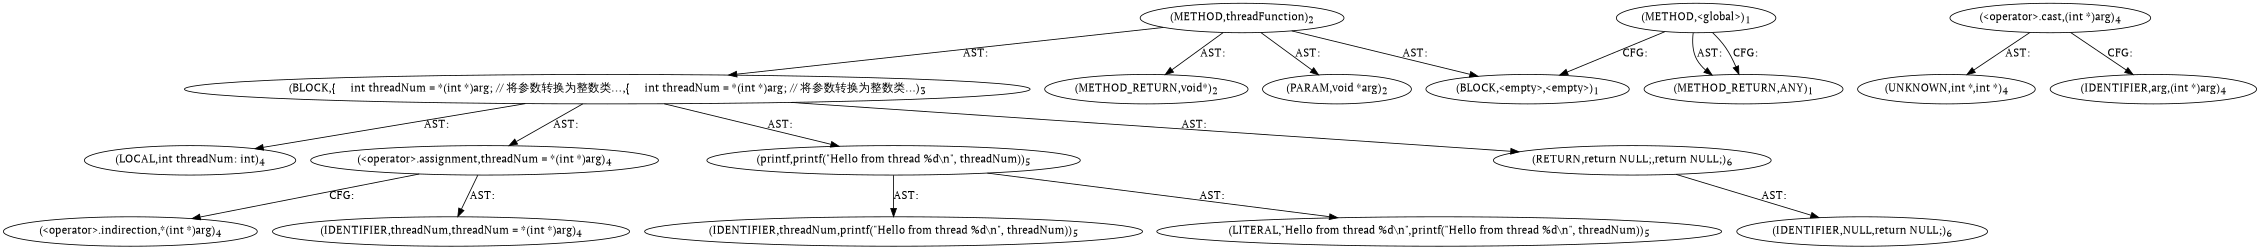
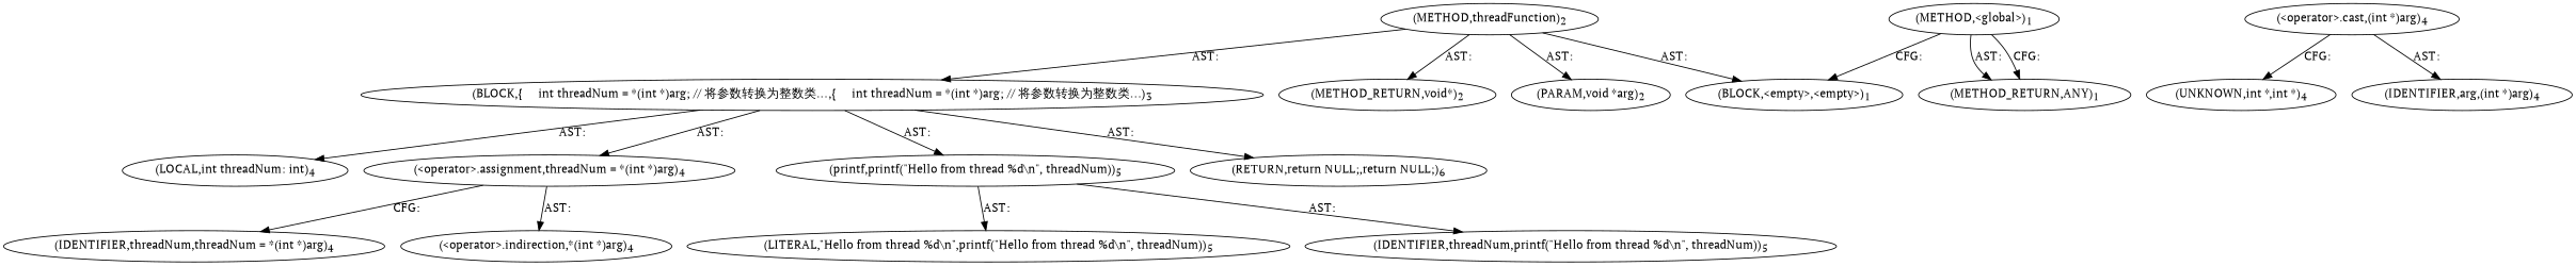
  digraph {
    fontname="PT Serif"
    node [fontname="PT Serif"]
    edge [fontname="PT Serif"]
    n1 [label=<(METHOD,&lt;global&gt;)<SUB>1</SUB>>]
    n2 [label=<(BLOCK,&lt;empty&gt;,&lt;empty&gt;)<SUB>1</SUB>>]
    n3 [label=<(METHOD_RETURN,ANY)<SUB>1</SUB>>]
    n4 [label=<(METHOD,threadFunction)<SUB>2</SUB>>]
    n5 [label=<(PARAM,void *arg)<SUB>2</SUB>>]
    n6 [label=<(BLOCK,{     int threadNum = *(int *)arg; // 将参数转换为整数类...,{     int threadNum = *(int *)arg; // 将参数转换为整数类...)<SUB>3</SUB>>]
    n7 [label=<(METHOD_RETURN,void*)<SUB>2</SUB>>]
    n8 [label=<(LOCAL,int threadNum: int)<SUB>4</SUB>>]
    n9 [label=<(&lt;operator&gt;.assignment,threadNum = *(int *)arg)<SUB>4</SUB>>]
    n10 [label=<(printf,printf(&quot;Hello from thread %d\n&quot;, threadNum))<SUB>5</SUB>>]
    n11 [label=<(RETURN,return NULL;,return NULL;)<SUB>6</SUB>>]
    n12 [label=<(IDENTIFIER,threadNum,threadNum = *(int *)arg)<SUB>4</SUB>>]
    n13 [label=<(&lt;operator&gt;.indirection,*(int *)arg)<SUB>4</SUB>>]
    n14 [label=<(LITERAL,&quot;Hello from thread %d\n&quot;,printf(&quot;Hello from thread %d\n&quot;, threadNum))<SUB>5</SUB>>]
    n15 [label=<(IDENTIFIER,threadNum,printf(&quot;Hello from thread %d\n&quot;, threadNum))<SUB>5</SUB>>]
-   n16 [label=<(IDENTIFIER,NULL,return NULL;)<SUB>6</SUB>>]
    n17 [label=<(&lt;operator&gt;.cast,(int *)arg)<SUB>4</SUB>>]
    n18 [label=<(UNKNOWN,int *,int *)<SUB>4</SUB>>]
    n19 [label=<(IDENTIFIER,arg,(int *)arg)<SUB>4</SUB>>]
    n1 -> n2 [label="CFG: "]
    n1 -> n3 [label="AST: "]
    n1 -> n3 [label="CFG: "]
    n4 -> n2 [label="AST: "]
    n4 -> n5 [label="AST: "]
    n4 -> n6 [label="AST: "]
    n4 -> n7 [label="AST: "]
    n6 -> n8 [label="AST: "]
    n6 -> n9 [label="AST: "]
    n6 -> n10 [label="AST: "]
    n6 -> n11 [label="AST: "]
-   n9 -> n12 [label="AST: "]
-   n9 -> n13 [label="CFG: "]
+   n9 -> n12 [label="CFG: "]
+   n9 -> n13 [label="AST: "]
    n10 -> n14 [label="AST: "]
    n10 -> n15 [label="AST: "]
-   n11 -> n16 [label="AST: "]
-   n17 -> n18 [label="AST: "]
-   n17 -> n19 [label="CFG: "]
+   n17 -> n18 [label="CFG: "]
+   n17 -> n19 [label="AST: "]
  }
